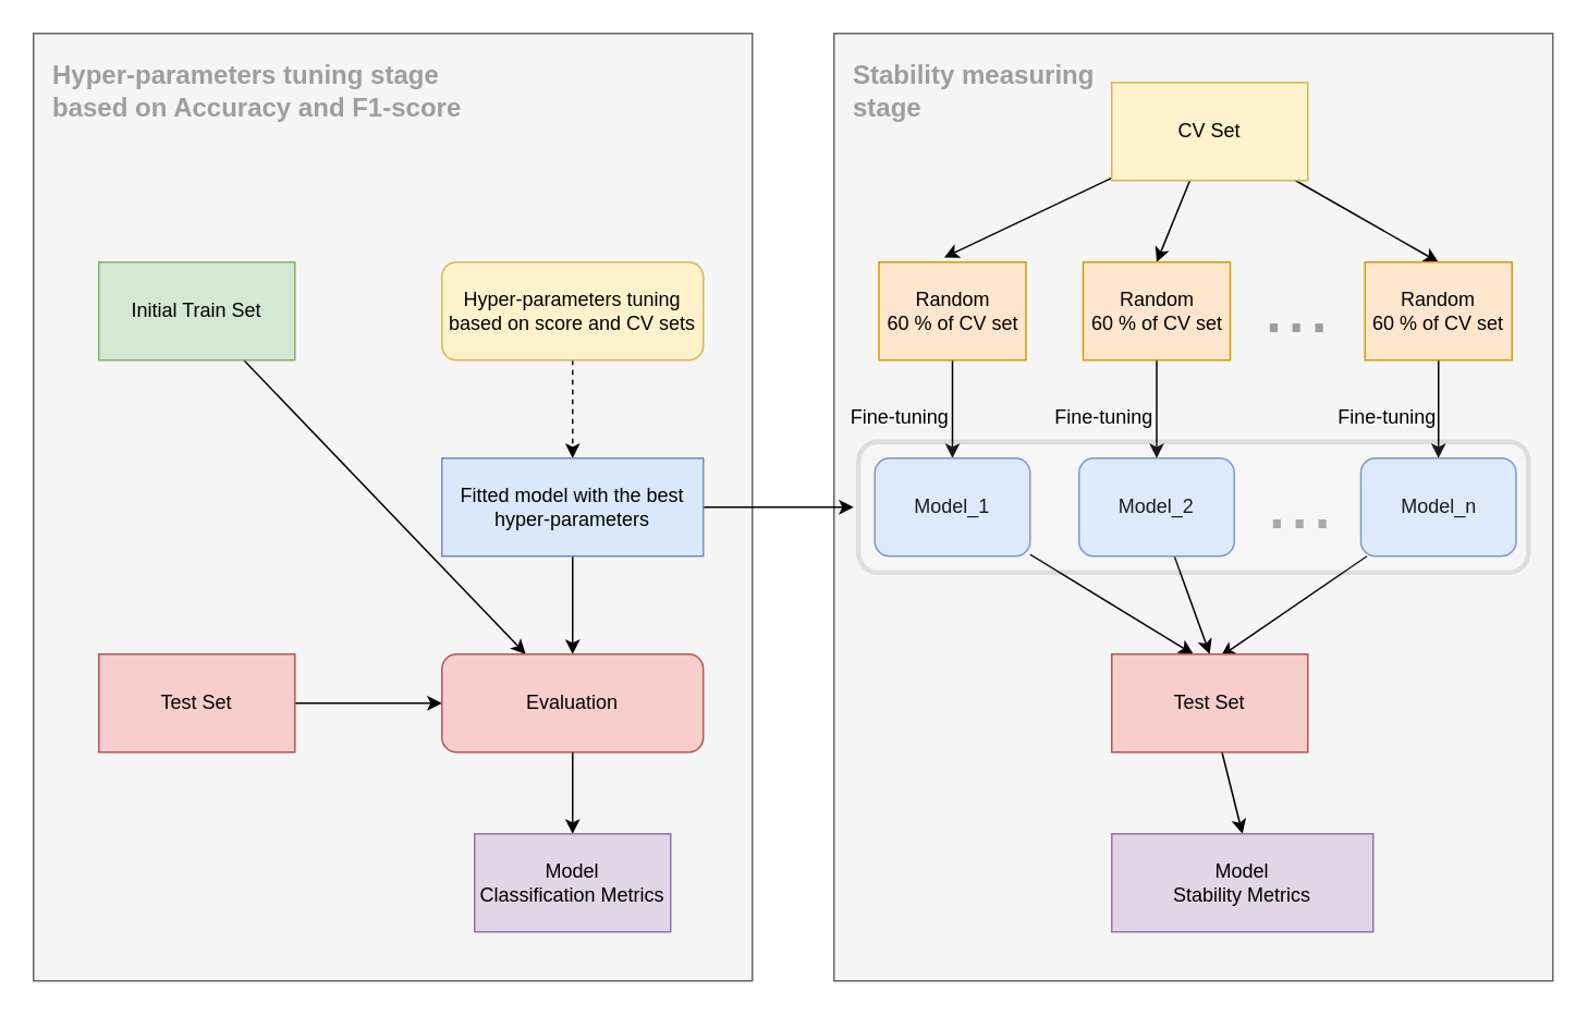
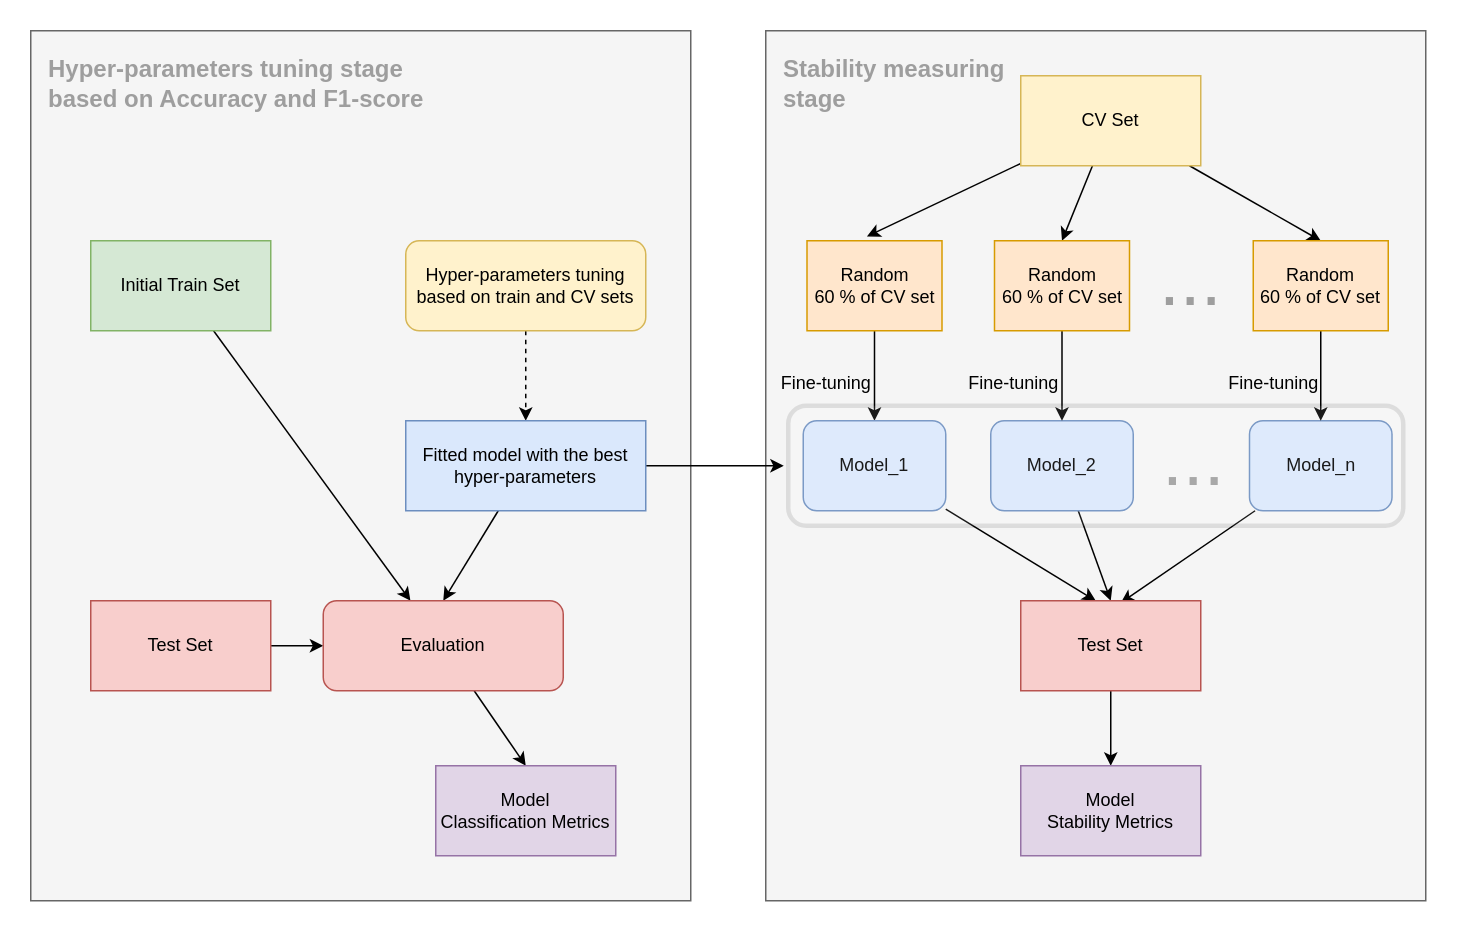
  <mxCell id="0" />
  <mxCell id="1" parent="0" />
  <mxCell id="2" value="" style="rounded=0;whiteSpace=wrap;html=1;fontSize=50;fillColor=#f5f5f5;fontColor=#333333;strokeColor=#666666;" vertex="1" parent="1"><mxGeometry x="510" y="20" width="440" height="580" as="geometry" /></mxCell>
  <mxCell id="3" value="" style="rounded=0;whiteSpace=wrap;html=1;fontSize=50;fillColor=#f5f5f5;fontColor=#333333;strokeColor=#666666;" vertex="1" parent="1"><mxGeometry x="20" y="20" width="440" height="580" as="geometry" /></mxCell>
  <mxCell id="4" style="rounded=0;orthogonalLoop=1;jettySize=auto;html=1;fontSize=50;fontColor=#9E9E9E;" edge="1" parent="1" source="5" target="29"><mxGeometry relative="1" as="geometry" /></mxCell>
  <mxCell id="5" value="Initial Train Set" style="rounded=0;whiteSpace=wrap;html=1;fillColor=#d5e8d4;strokeColor=#82b366;" parent="1" vertex="1"><mxGeometry x="60" y="160" width="120" height="60" as="geometry" /></mxCell>
  <mxCell id="6" style="edgeStyle=none;rounded=0;orthogonalLoop=1;jettySize=auto;html=1;entryX=0.5;entryY=0;entryDx=0;entryDy=0;fontSize=50;fontColor=#9E9E9E;" edge="1" parent="1" source="9" target="31"><mxGeometry relative="1" as="geometry" /></mxCell>
  <mxCell id="7" style="edgeStyle=none;rounded=0;orthogonalLoop=1;jettySize=auto;html=1;entryX=0.5;entryY=0;entryDx=0;entryDy=0;fontSize=50;fontColor=#9E9E9E;" edge="1" parent="1" source="9" target="33"><mxGeometry relative="1" as="geometry" /></mxCell>
  <mxCell id="8" style="edgeStyle=none;rounded=0;orthogonalLoop=1;jettySize=auto;html=1;entryX=0.444;entryY=-0.047;entryDx=0;entryDy=0;entryPerimeter=0;fontSize=50;fontColor=#9E9E9E;" edge="1" parent="1" source="9" target="11"><mxGeometry relative="1" as="geometry" /></mxCell>
  <mxCell id="9" value="CV Set" style="rounded=0;whiteSpace=wrap;html=1;fillColor=#fff2cc;strokeColor=#d6b656;" parent="1" vertex="1"><mxGeometry x="680" y="50" width="120" height="60" as="geometry" /></mxCell>
  <mxCell id="10" style="edgeStyle=none;rounded=0;orthogonalLoop=1;jettySize=auto;html=1;entryX=0.5;entryY=0;entryDx=0;entryDy=0;fontSize=50;fontColor=#9E9E9E;" edge="1" parent="1" source="11" target="13"><mxGeometry relative="1" as="geometry" /></mxCell>
  <mxCell id="11" value="Random&lt;br&gt;60 % of CV set" style="rounded=0;whiteSpace=wrap;html=1;fillColor=#ffe6cc;strokeColor=#d79b00;" parent="1" vertex="1"><mxGeometry x="537.5" y="160" width="90" height="60" as="geometry" /></mxCell>
  <mxCell id="12" style="edgeStyle=none;rounded=0;orthogonalLoop=1;jettySize=auto;html=1;fontSize=50;fontColor=#9E9E9E;" edge="1" parent="1" source="13"><mxGeometry relative="1" as="geometry"><mxPoint x="730" y="400" as="targetPoint" /></mxGeometry></mxCell>
  <mxCell id="13" value="Model_1" style="rounded=1;whiteSpace=wrap;html=1;fillColor=#dae8fc;strokeColor=#6c8ebf;" parent="1" vertex="1"><mxGeometry x="535" y="280" width="95" height="60" as="geometry" /></mxCell>
  <mxCell id="14" style="edgeStyle=none;rounded=0;orthogonalLoop=1;jettySize=auto;html=1;entryX=0.5;entryY=0;entryDx=0;entryDy=0;fontSize=50;fontColor=#9E9E9E;" edge="1" parent="1" source="15" target="19"><mxGeometry relative="1" as="geometry" /></mxCell>
  <mxCell id="15" value="Model_2" style="rounded=1;whiteSpace=wrap;html=1;fillColor=#dae8fc;strokeColor=#6c8ebf;" parent="1" vertex="1"><mxGeometry x="660" y="280" width="95" height="60" as="geometry" /></mxCell>
  <mxCell id="16" style="edgeStyle=none;rounded=0;orthogonalLoop=1;jettySize=auto;html=1;entryX=0.556;entryY=0.022;entryDx=0;entryDy=0;fontSize=50;fontColor=#9E9E9E;entryPerimeter=0;" edge="1" parent="1" source="17" target="19"><mxGeometry relative="1" as="geometry" /></mxCell>
  <mxCell id="17" value="Model_n" style="rounded=1;whiteSpace=wrap;html=1;fillColor=#dae8fc;strokeColor=#6c8ebf;" parent="1" vertex="1"><mxGeometry x="832.5" y="280" width="95" height="60" as="geometry" /></mxCell>
  <mxCell id="18" style="edgeStyle=none;rounded=0;orthogonalLoop=1;jettySize=auto;html=1;entryX=0.5;entryY=0;entryDx=0;entryDy=0;fontSize=50;fontColor=#9E9E9E;" edge="1" parent="1" source="19" target="20"><mxGeometry relative="1" as="geometry" /></mxCell>
  <mxCell id="19" value="Test Set" style="rounded=0;whiteSpace=wrap;html=1;fillColor=#f8cecc;strokeColor=#b85450;" parent="1" vertex="1"><mxGeometry x="680" y="400" width="120" height="60" as="geometry" /></mxCell>
- <mxCell id="20" value="&lt;div&gt;Model&lt;/div&gt;&lt;div&gt;Stability Metrics&lt;/div&gt;" style="rounded=0;whiteSpace=wrap;html=1;fillColor=#e1d5e7;strokeColor=#9673a6;" parent="1" vertex="1"><mxGeometry x="680" y="510" width="160" height="60" as="geometry" /></mxCell>
+ <mxCell id="20" value="&lt;div&gt;Model&lt;/div&gt;&lt;div&gt;Stability Metrics&lt;/div&gt;" style="rounded=0;whiteSpace=wrap;html=1;fillColor=#e1d5e7;strokeColor=#9673a6;" parent="1" vertex="1"><mxGeometry x="680" y="510" width="120" height="60" as="geometry" /></mxCell>
  <mxCell id="21" style="edgeStyle=none;rounded=0;orthogonalLoop=1;jettySize=auto;html=1;entryX=0.5;entryY=0;entryDx=0;entryDy=0;fontSize=50;fontColor=#9E9E9E;dashed=1;" edge="1" parent="1" source="22" target="25"><mxGeometry relative="1" as="geometry" /></mxCell>
- <mxCell id="22" value="Hyper-parameters tuning based on score and CV sets" style="rounded=1;whiteSpace=wrap;html=1;fillColor=#fff2cc;strokeColor=#d6b656;" vertex="1" parent="1"><mxGeometry x="270" y="160" width="160" height="60" as="geometry" /></mxCell>
+ <mxCell id="22" value="Hyper-parameters tuning based on train and CV sets" style="rounded=1;whiteSpace=wrap;html=1;fillColor=#fff2cc;strokeColor=#d6b656;" vertex="1" parent="1"><mxGeometry x="270" y="160" width="160" height="60" as="geometry" /></mxCell>
  <mxCell id="23" style="edgeStyle=none;rounded=0;orthogonalLoop=1;jettySize=auto;html=1;entryX=0.5;entryY=0;entryDx=0;entryDy=0;fontSize=50;fontColor=#9E9E9E;" edge="1" parent="1" source="25" target="29"><mxGeometry relative="1" as="geometry" /></mxCell>
  <mxCell id="24" style="edgeStyle=none;rounded=0;orthogonalLoop=1;jettySize=auto;html=1;fontSize=12;fontColor=none;" edge="1" parent="1" source="25" target="41"><mxGeometry relative="1" as="geometry" /></mxCell>
  <mxCell id="25" value="Fitted model with the best hyper-parameters" style="rounded=0;whiteSpace=wrap;html=1;fillColor=#dae8fc;strokeColor=#6c8ebf;" vertex="1" parent="1"><mxGeometry x="270" y="280" width="160" height="60" as="geometry" /></mxCell>
  <mxCell id="26" style="edgeStyle=none;rounded=0;orthogonalLoop=1;jettySize=auto;html=1;entryX=0;entryY=0.5;entryDx=0;entryDy=0;fontSize=50;fontColor=#9E9E9E;" edge="1" parent="1" source="27" target="29"><mxGeometry relative="1" as="geometry" /></mxCell>
  <mxCell id="27" value="Test Set" style="rounded=0;whiteSpace=wrap;html=1;fillColor=#f8cecc;strokeColor=#b85450;" vertex="1" parent="1"><mxGeometry x="60" y="400" width="120" height="60" as="geometry" /></mxCell>
  <mxCell id="28" style="edgeStyle=none;rounded=0;orthogonalLoop=1;jettySize=auto;html=1;entryX=0.5;entryY=0;entryDx=0;entryDy=0;fontSize=12;fontColor=none;" edge="1" parent="1" source="29" target="42"><mxGeometry relative="1" as="geometry" /></mxCell>
- <mxCell id="29" value="Evaluation" style="rounded=1;whiteSpace=wrap;html=1;fillColor=#f8cecc;strokeColor=#b85450;" vertex="1" parent="1"><mxGeometry x="270" y="400" width="160" height="60" as="geometry" /></mxCell>
+ <mxCell id="29" value="Evaluation" style="rounded=1;whiteSpace=wrap;html=1;fillColor=#f8cecc;strokeColor=#b85450;" vertex="1" parent="1"><mxGeometry x="215" y="400" width="160" height="60" as="geometry" /></mxCell>
  <mxCell id="30" style="edgeStyle=none;rounded=0;orthogonalLoop=1;jettySize=auto;html=1;entryX=0.5;entryY=0;entryDx=0;entryDy=0;fontSize=50;fontColor=#9E9E9E;" edge="1" parent="1" source="31" target="15"><mxGeometry relative="1" as="geometry" /></mxCell>
  <mxCell id="31" value="Random&lt;br&gt;60 % of CV set" style="rounded=0;whiteSpace=wrap;html=1;fillColor=#ffe6cc;strokeColor=#d79b00;" vertex="1" parent="1"><mxGeometry x="662.5" y="160" width="90" height="60" as="geometry" /></mxCell>
  <mxCell id="32" style="edgeStyle=none;rounded=0;orthogonalLoop=1;jettySize=auto;html=1;entryX=0.5;entryY=0;entryDx=0;entryDy=0;fontSize=50;fontColor=#9E9E9E;" edge="1" parent="1" source="33" target="17"><mxGeometry relative="1" as="geometry" /></mxCell>
  <mxCell id="33" value="Random&lt;br&gt;60 % of CV set" style="rounded=0;whiteSpace=wrap;html=1;fillColor=#ffe6cc;strokeColor=#d79b00;" vertex="1" parent="1"><mxGeometry x="835" y="160" width="90" height="60" as="geometry" /></mxCell>
  <mxCell id="34" value="&lt;font style=&quot;font-size: 50px;&quot; color=&quot;#9E9E9E&quot;&gt;...&lt;/font&gt;" style="text;html=1;align=center;verticalAlign=middle;resizable=0;points=[];autosize=1;strokeColor=none;fillColor=none;" vertex="1" parent="1"><mxGeometry x="757.5" y="150" width="70" height="70" as="geometry" /></mxCell>
  <mxCell id="35" value="&lt;font style=&quot;font-size: 50px;&quot; color=&quot;#9E9E9E&quot;&gt;...&lt;/font&gt;" style="text;html=1;align=center;verticalAlign=middle;resizable=0;points=[];autosize=1;strokeColor=none;fillColor=none;" vertex="1" parent="1"><mxGeometry x="760" y="270" width="70" height="70" as="geometry" /></mxCell>
  <mxCell id="36" value="&lt;div style=&quot;font-size: 16px;&quot; align=&quot;left&quot;&gt;&lt;font color=&quot;#9E9E9E&quot;&gt;&lt;b&gt;&lt;font style=&quot;font-size: 16px;&quot;&gt;Hyper-parameters tuning stage&lt;br&gt;&lt;/font&gt;&lt;/b&gt;&lt;/font&gt;&lt;/div&gt;&lt;div style=&quot;font-size: 16px;&quot; align=&quot;left&quot;&gt;&lt;font color=&quot;#9E9E9E&quot;&gt;&lt;b&gt;&lt;font style=&quot;font-size: 16px;&quot;&gt;based on Accuracy and F1-score&lt;/font&gt;&lt;/b&gt;&lt;/font&gt;&lt;/div&gt;" style="text;html=1;align=left;verticalAlign=middle;resizable=0;points=[];autosize=1;strokeColor=none;fillColor=none;fontSize=12;fontColor=#000000;" vertex="1" parent="1"><mxGeometry x="30" width="270" height="50" as="geometry" y="30" /></mxCell>
  <mxCell id="37" value="&lt;div style=&quot;font-size: 16px;&quot; align=&quot;left&quot;&gt;&lt;font color=&quot;#9E9E9E&quot;&gt;&lt;b&gt;&lt;font style=&quot;font-size: 16px;&quot;&gt;Stability measuring&lt;/font&gt;&lt;/b&gt;&lt;/font&gt;&lt;/div&gt;&lt;div style=&quot;font-size: 16px;&quot; align=&quot;left&quot;&gt;&lt;font color=&quot;#9E9E9E&quot;&gt;&lt;b&gt;&lt;font style=&quot;font-size: 16px;&quot;&gt;stage&lt;br&gt;&lt;/font&gt;&lt;/b&gt;&lt;/font&gt;&lt;/div&gt;" style="text;html=1;align=left;verticalAlign=middle;resizable=0;points=[];autosize=1;strokeColor=none;fillColor=none;fontSize=12;fontColor=#000000;" vertex="1" parent="1"><mxGeometry x="520" width="170" height="50" as="geometry" y="30" /></mxCell>
  <mxCell id="38" value="Fine-tuning" style="text;html=1;align=center;verticalAlign=middle;resizable=0;points=[];autosize=1;strokeColor=none;fillColor=none;fontSize=12;fontColor=none;" vertex="1" parent="1"><mxGeometry x="510" y="240" width="80" height="30" as="geometry" /></mxCell>
  <mxCell id="39" value="&amp;nbsp;&amp;nbsp; Fine-tuning" style="text;html=1;align=center;verticalAlign=middle;resizable=0;points=[];autosize=1;strokeColor=none;fillColor=none;fontSize=12;fontColor=none;" vertex="1" parent="1"><mxGeometry x="625" y="240" width="90" height="30" as="geometry" /></mxCell>
  <mxCell id="40" value="&amp;nbsp; Fine-tuning" style="text;html=1;align=center;verticalAlign=middle;resizable=0;points=[];autosize=1;strokeColor=none;fillColor=none;fontSize=12;fontColor=none;" vertex="1" parent="1"><mxGeometry x="800" y="240" width="90" height="30" as="geometry" /></mxCell>
  <mxCell id="41" value="" style="rounded=1;whiteSpace=wrap;html=1;fontSize=12;fontColor=none;opacity=10;strokeWidth=3;perimeterSpacing=3;" vertex="1" parent="1"><mxGeometry x="525" y="270" width="410" height="80" as="geometry" /></mxCell>
  <mxCell id="42" value="&lt;div&gt;Model&lt;/div&gt;&lt;div&gt;Classification Metrics&lt;/div&gt;" style="rounded=0;whiteSpace=wrap;html=1;fillColor=#e1d5e7;strokeColor=#9673a6;" vertex="1" parent="1"><mxGeometry x="290" y="510" width="120" height="60" as="geometry" /></mxCell>
